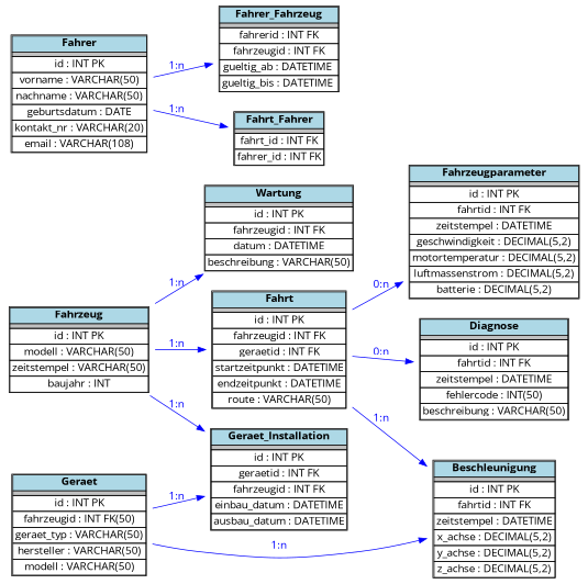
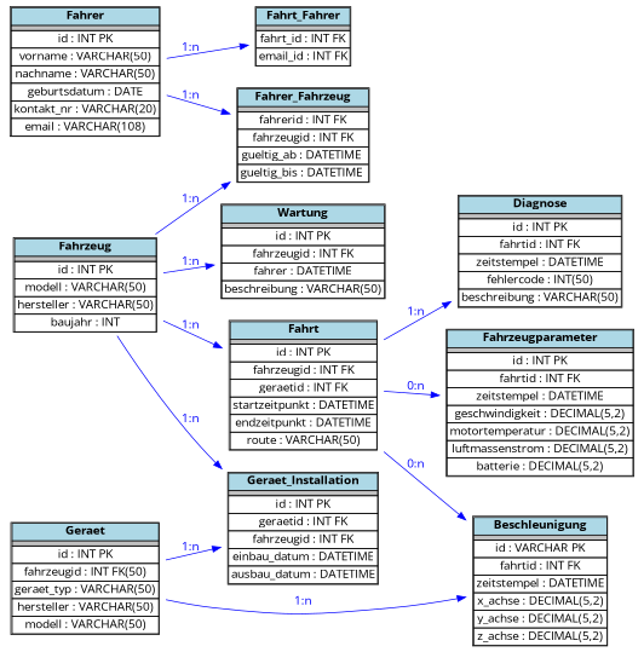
  digraph {
    fontname="Open Sans"
    rankdir=LR
    node [fontname="Open Sans" shape=plaintext]
    edge [color=blue fontcolor=blue fontname="Open Sans"]
-   n1 [label=<          <TABLE BORDER="1" CELLBORDER="1" CELLSPACING="0">             <TR><TD BGCOLOR="lightblue"><B>Fahrzeug</B></TD></TR>             <TR><TD BGCOLOR="gray"></TD></TR>             <TR><TD>id : INT PK</TD></TR>             <TR><TD>modell : VARCHAR(50)</TD></TR>             <TR><TD>zeitstempel : VARCHAR(50)</TD></TR>             <TR><TD>baujahr : INT</TD></TR>         </TABLE>     >]
+   n1 [label=<          <TABLE BORDER="1" CELLBORDER="1" CELLSPACING="0">             <TR><TD BGCOLOR="lightblue"><B>Fahrzeug</B></TD></TR>             <TR><TD BGCOLOR="gray"></TD></TR>             <TR><TD>id : INT PK</TD></TR>             <TR><TD>modell : VARCHAR(50)</TD></TR>             <TR><TD>hersteller : VARCHAR(50)</TD></TR>             <TR><TD>baujahr : INT</TD></TR>         </TABLE>     >]
    n2 [label=<          <TABLE BORDER="1" CELLBORDER="1" CELLSPACING="0">             <TR><TD BGCOLOR="lightblue"><B>Fahrer_Fahrzeug</B></TD></TR>             <TR><TD BGCOLOR="gray"></TD></TR>             <TR><TD>fahrerid : INT FK</TD></TR>             <TR><TD>fahrzeugid : INT FK</TD></TR>             <TR><TD>gueltig_ab : DATETIME </TD></TR>             <TR><TD>gueltig_bis : DATETIME </TD></TR>         </TABLE>     >]
    n3 [label=<          <TABLE BORDER="1" CELLBORDER="1" CELLSPACING="0">             <TR><TD BGCOLOR="lightblue"><B>Fahrt</B></TD></TR>             <TR><TD BGCOLOR="gray"></TD></TR>             <TR><TD>id : INT PK</TD></TR>             <TR><TD>fahrzeugid : INT FK</TD></TR>             <TR><TD>geraetid : INT FK</TD></TR>             <TR><TD>startzeitpunkt : DATETIME</TD></TR>             <TR><TD>endzeitpunkt : DATETIME</TD></TR>             <TR><TD>route : VARCHAR(50)</TD></TR>         </TABLE>     >]
-   n4 [label=<          <TABLE BORDER="1" CELLBORDER="1" CELLSPACING="0">             <TR><TD BGCOLOR="lightblue"><B>Wartung</B></TD></TR>             <TR><TD BGCOLOR="gray"></TD></TR>             <TR><TD>id : INT PK</TD></TR>             <TR><TD>fahrzeugid : INT FK</TD></TR>             <TR><TD>datum : DATETIME</TD></TR>             <TR><TD>beschreibung : VARCHAR(50)</TD></TR>         </TABLE>     >]
+   n4 [label=<          <TABLE BORDER="1" CELLBORDER="1" CELLSPACING="0">             <TR><TD BGCOLOR="lightblue"><B>Wartung</B></TD></TR>             <TR><TD BGCOLOR="gray"></TD></TR>             <TR><TD>id : INT PK</TD></TR>             <TR><TD>fahrzeugid : INT FK</TD></TR>             <TR><TD>fahrer : DATETIME</TD></TR>             <TR><TD>beschreibung : VARCHAR(50)</TD></TR>         </TABLE>     >]
    n5 [label=<          <TABLE BORDER="1" CELLBORDER="1" CELLSPACING="0">             <TR><TD BGCOLOR="lightblue"><B>Geraet_Installation</B></TD></TR>             <TR><TD BGCOLOR="gray"></TD></TR>             <TR><TD>id : INT PK</TD></TR>             <TR><TD>geraetid : INT FK</TD></TR>             <TR><TD>fahrzeugid : INT FK</TD></TR>             <TR><TD>einbau_datum : DATETIME</TD></TR>              <TR><TD>ausbau_datum : DATETIME</TD></TR>          </TABLE>    >]
    n6 [label=<          <TABLE BORDER="1" CELLBORDER="1" CELLSPACING="0">             <TR><TD BGCOLOR="lightblue"><B>Diagnose</B></TD></TR>             <TR><TD BGCOLOR="gray"></TD></TR>             <TR><TD>id : INT PK</TD></TR>             <TR><TD>fahrtid : INT FK</TD></TR>             <TR><TD>zeitstempel : DATETIME</TD></TR>             <TR><TD>fehlercode : INT(50)</TD></TR>             <TR><TD>beschreibung : VARCHAR(50)</TD></TR>         </TABLE>     >]
-   n7 [label=<          <TABLE BORDER="1" CELLBORDER="1" CELLSPACING="0">             <TR><TD BGCOLOR="lightblue"><B>Beschleunigung</B></TD></TR>             <TR><TD BGCOLOR="gray"></TD></TR>             <TR><TD>id : INT PK</TD></TR>             <TR><TD>fahrtid : INT FK</TD></TR>             <TR><TD>zeitstempel : DATETIME</TD></TR>             <TR><TD>x_achse : DECIMAL(5,2)</TD></TR>             <TR><TD>y_achse : DECIMAL(5,2)</TD></TR>             <TR><TD>z_achse : DECIMAL(5,2)</TD></TR>         </TABLE>     >]
+   n7 [label=<          <TABLE BORDER="1" CELLBORDER="1" CELLSPACING="0">             <TR><TD BGCOLOR="lightblue"><B>Beschleunigung</B></TD></TR>             <TR><TD BGCOLOR="gray"></TD></TR>             <TR><TD>id : VARCHAR PK</TD></TR>             <TR><TD>fahrtid : INT FK</TD></TR>             <TR><TD>zeitstempel : DATETIME</TD></TR>             <TR><TD>x_achse : DECIMAL(5,2)</TD></TR>             <TR><TD>y_achse : DECIMAL(5,2)</TD></TR>             <TR><TD>z_achse : DECIMAL(5,2)</TD></TR>         </TABLE>     >]
    n8 [label=<          <TABLE BORDER="1" CELLBORDER="1" CELLSPACING="0">             <TR><TD BGCOLOR="lightblue"><B>Fahrzeugparameter</B></TD></TR>             <TR><TD BGCOLOR="gray"></TD></TR>             <TR><TD>id : INT PK</TD></TR>             <TR><TD>fahrtid : INT FK</TD></TR>             <TR><TD>zeitstempel : DATETIME</TD></TR>             <TR><TD>geschwindigkeit : DECIMAL(5,2)</TD></TR>             <TR><TD>motortemperatur : DECIMAL(5,2)</TD></TR>             <TR><TD>luftmassenstrom : DECIMAL(5,2)</TD></TR>             <TR><TD>batterie : DECIMAL(5,2)</TD></TR>         </TABLE>     >]
    n9 [label=<          <TABLE BORDER="1" CELLBORDER="1" CELLSPACING="0">             <TR><TD BGCOLOR="lightblue"><B>Fahrer</B></TD></TR>             <TR><TD BGCOLOR="gray"></TD></TR>             <TR><TD>id : INT PK</TD></TR>             <TR><TD>vorname : VARCHAR(50)</TD></TR>             <TR><TD>nachname : VARCHAR(50)</TD></TR>             <TR><TD>geburtsdatum : DATE</TD></TR>             <TR><TD>kontakt_nr : VARCHAR(20)</TD></TR>             <TR><TD>email : VARCHAR(108)</TD></TR>         </TABLE>     >]
-   n10 [label=<          <TABLE BORDER="1" CELLBORDER="1" CELLSPACING="0">             <TR><TD BGCOLOR="lightblue"><B>Fahrt_Fahrer</B></TD></TR>             <TR><TD BGCOLOR="gray"></TD></TR>             <TR><TD>fahrt_id : INT FK</TD></TR>             <TR><TD>fahrer_id : INT FK</TD></TR>         </TABLE>     >]
+   n10 [label=<          <TABLE BORDER="1" CELLBORDER="1" CELLSPACING="0">             <TR><TD BGCOLOR="lightblue"><B>Fahrt_Fahrer</B></TD></TR>             <TR><TD BGCOLOR="gray"></TD></TR>             <TR><TD>fahrt_id : INT FK</TD></TR>             <TR><TD>email_id : INT FK</TD></TR>         </TABLE>     >]
    n11 [label=<          <TABLE BORDER="1" CELLBORDER="1" CELLSPACING="0">             <TR><TD BGCOLOR="lightblue"><B>Geraet</B></TD></TR>             <TR><TD BGCOLOR="gray"></TD></TR>             <TR><TD>id : INT PK</TD></TR>             <TR><TD>fahrzeugid : INT FK(50)</TD></TR>             <TR><TD>geraet_typ : VARCHAR(50)</TD></TR>             <TR><TD>hersteller : VARCHAR(50)</TD></TR>             <TR><TD>modell : VARCHAR(50)</TD></TR>         </TABLE>     >]
+   n1 -> n2 [label="1:n"]
    n1 -> n3 [label="1:n"]
    n1 -> n4 [label="1:n"]
    n1 -> n5 [label="1:n"]
-   n3 -> n6 [label="0:n"]
-   n3 -> n7 [label="1:n"]
+   n3 -> n6 [label="1:n"]
+   n3 -> n7 [label="0:n"]
    n3 -> n8 [label="0:n"]
    n9 -> n2 [label="1:n"]
    n9 -> n10 [label="1:n"]
    n11 -> n5 [label="1:n"]
    n11 -> n7 [label="1:n"]
  }
